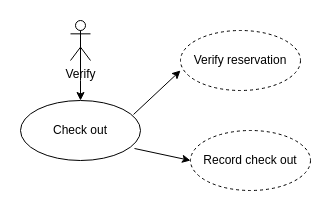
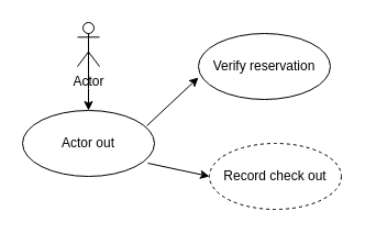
  <mxCell id="0" />
  <mxCell id="1" parent="0" />
  <mxCell id="2" style="edgeStyle=orthogonalEdgeStyle;rounded=0;orthogonalLoop=1;jettySize=auto;html=1;exitX=0.5;exitY=0.5;exitDx=0;exitDy=0;exitPerimeter=0;" edge="1" parent="1" source="3"><mxGeometry relative="1" as="geometry"><mxPoint x="80" y="100" as="targetPoint" /></mxGeometry></mxCell>
- <mxCell id="3" value="Verify" style="shape=umlActor;verticalLabelPosition=bottom;verticalAlign=top;html=1;" vertex="1" parent="1"><mxGeometry x="70" y="20" width="20" height="40" as="geometry" /></mxCell>
- <mxCell id="4" value="Check out" style="ellipse;whiteSpace=wrap;html=1;" vertex="1" parent="1"><mxGeometry x="20" y="100" width="120" height="60" as="geometry" /></mxCell>
+ <mxCell id="3" value="Actor" style="shape=umlActor;verticalLabelPosition=bottom;verticalAlign=top;html=1;" vertex="1" parent="1"><mxGeometry x="70" y="20" width="20" height="40" as="geometry" /></mxCell>
+ <mxCell id="4" value="Actor out" style="ellipse;whiteSpace=wrap;html=1;" vertex="1" parent="1"><mxGeometry x="20" y="100" width="120" height="60" as="geometry" /></mxCell>
  <mxCell id="5" value="Record check out" style="ellipse;whiteSpace=wrap;html=1;dashed=1;" vertex="1" parent="1"><mxGeometry x="190" y="130" width="120" height="60" as="geometry" /></mxCell>
- <mxCell id="6" value="Verify reservation" style="ellipse;whiteSpace=wrap;html=1;dashed=1;" vertex="1" parent="1"><mxGeometry x="180" y="30" width="120" height="60" as="geometry" /></mxCell>
+ <mxCell id="6" value="Verify reservation" style="ellipse;whiteSpace=wrap;html=1;" vertex="1" parent="1"><mxGeometry x="180" y="30" width="120" height="60" as="geometry" /></mxCell>
  <mxCell id="7" value="" style="endArrow=classic;html=1;rounded=0;exitX=0.95;exitY=0.8;exitDx=0;exitDy=0;exitPerimeter=0;entryX=0;entryY=0.5;entryDx=0;entryDy=0;" edge="1" parent="1" source="4" target="5"><mxGeometry width="50" height="50" relative="1" as="geometry"><mxPoint x="60" y="80" as="sourcePoint" /><mxPoint x="110" y="30" as="targetPoint" /></mxGeometry></mxCell>
  <mxCell id="8" value="" style="endArrow=classic;html=1;rounded=0;exitX=0.942;exitY=0.233;exitDx=0;exitDy=0;exitPerimeter=0;entryX=0;entryY=0.667;entryDx=0;entryDy=0;entryPerimeter=0;" edge="1" parent="1" source="4" target="6"><mxGeometry width="50" height="50" relative="1" as="geometry"><mxPoint x="60" y="80" as="sourcePoint" /><mxPoint x="110" y="30" as="targetPoint" /></mxGeometry></mxCell>
